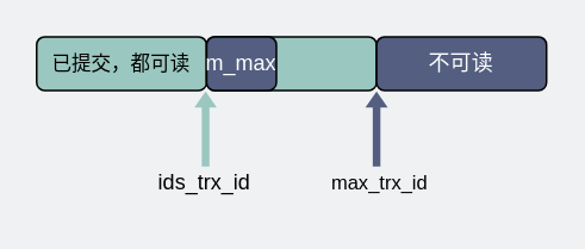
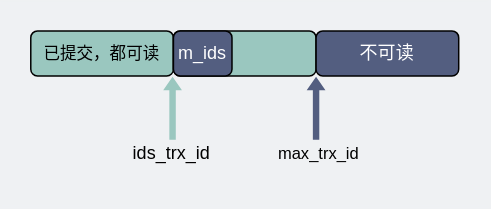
  <mxCell id="0" />
  <mxCell id="1" parent="0" />
  <mxCell id="2" value="&lt;span style=&quot;font-size: 11px&quot;&gt;已提交，都可读&lt;/span&gt;" style="rounded=1;whiteSpace=wrap;html=1;fillColor=#9AC7BF;" parent="1" vertex="1"><mxGeometry x="20" y="20" width="95" height="30" as="geometry" /></mxCell>
  <mxCell id="3" value="" style="rounded=1;whiteSpace=wrap;html=1;fillColor=#9AC7BF;" parent="1" vertex="1"><mxGeometry x="115" y="20" width="95" height="30" as="geometry" /></mxCell>
  <mxCell id="4" value="不可读" style="rounded=1;whiteSpace=wrap;html=1;fillColor=#535E80;fontColor=#FFFFFF;" parent="1" vertex="1"><mxGeometry x="210" y="20" width="95" height="30" as="geometry" /></mxCell>
  <mxCell id="5" value="" style="shape=flexArrow;endArrow=classic;html=1;rounded=0;strokeColor=none;fillColor=#9AC7BF;endWidth=7.212;endSize=2.665;width=4.279;" parent="1" edge="1"><mxGeometry width="50" height="50" relative="1" as="geometry"><mxPoint x="114.43" y="93" as="sourcePoint" /><mxPoint x="114.43" y="50" as="targetPoint" /></mxGeometry></mxCell>
  <mxCell id="6" value="ids_trx_id" style="text;html=1;strokeColor=none;fillColor=none;align=center;verticalAlign=middle;whiteSpace=wrap;rounded=0;" parent="1" vertex="1"><mxGeometry x="84" y="87" width="60" height="30" as="geometry" /></mxCell>
  <mxCell id="7" value="" style="shape=flexArrow;endArrow=classic;html=1;rounded=0;strokeColor=none;fillColor=#535E80;endWidth=7.212;endSize=2.665;width=4.279;fontColor=#535E80;" parent="1" edge="1"><mxGeometry width="50" height="50" relative="1" as="geometry"><mxPoint x="210" y="93" as="sourcePoint" /><mxPoint x="210" y="50" as="targetPoint" /></mxGeometry></mxCell>
  <mxCell id="8" value="&lt;font style=&quot;font-size: 11px&quot;&gt;max_trx_id&lt;/font&gt;" style="text;html=1;strokeColor=none;fillColor=none;align=center;verticalAlign=middle;whiteSpace=wrap;rounded=0;" parent="1" vertex="1"><mxGeometry x="182" y="87" width="60" height="30" as="geometry" /></mxCell>
- <mxCell id="9" value="&lt;font color=&quot;#ffffff&quot;&gt;m_max&lt;/font&gt;" style="rounded=1;whiteSpace=wrap;html=1;fillColor=#535E80;" parent="1" vertex="1"><mxGeometry x="115" y="20" width="39" height="30" as="geometry" /></mxCell>
+ <mxCell id="9" value="&lt;font color=&quot;#ffffff&quot;&gt;m_ids&lt;/font&gt;" style="rounded=1;whiteSpace=wrap;html=1;fillColor=#535E80;" parent="1" vertex="1"><mxGeometry x="115" y="20" width="39" height="30" as="geometry" /></mxCell>
